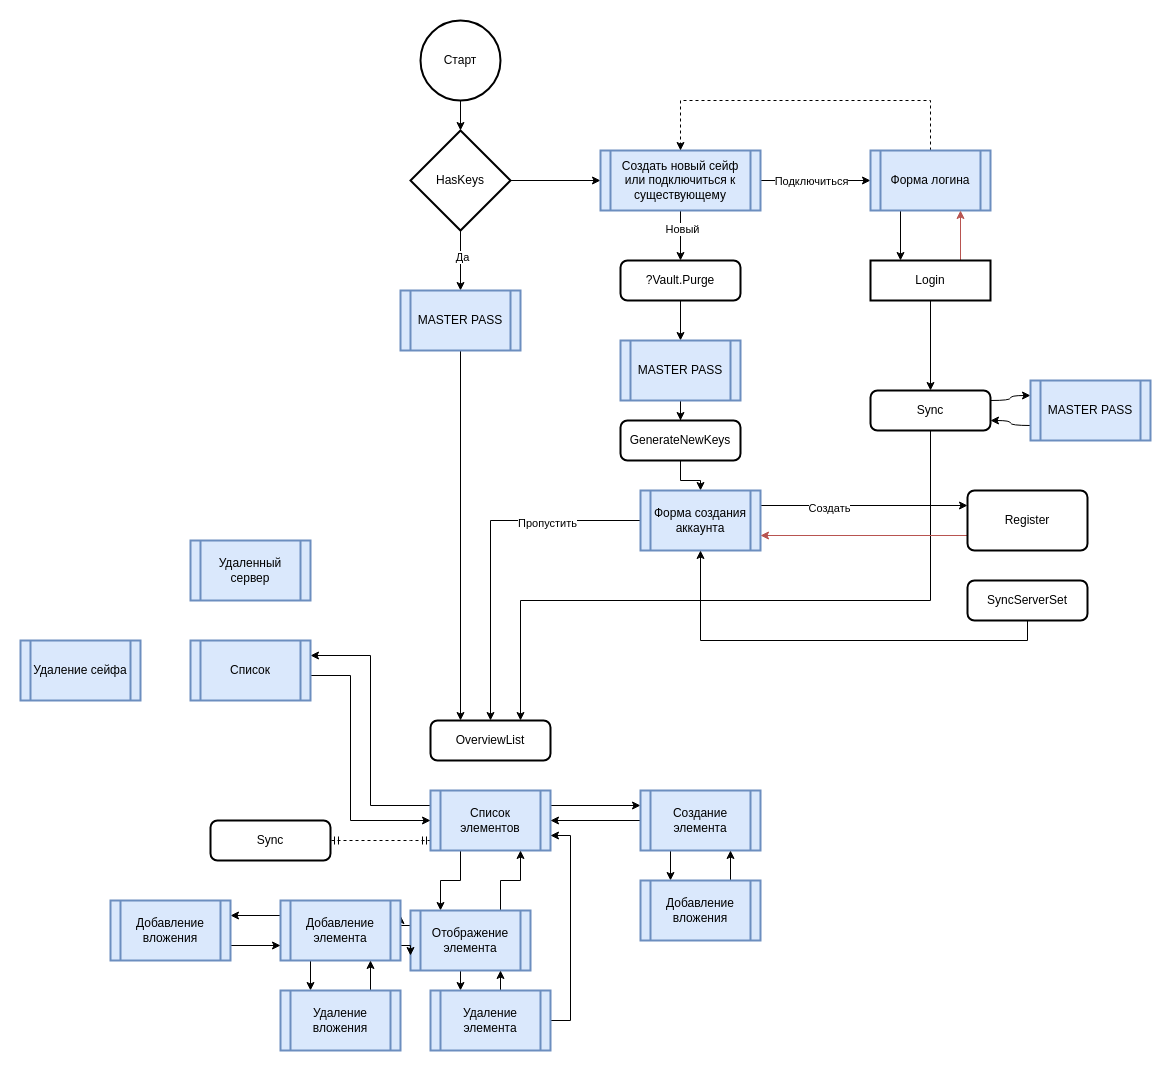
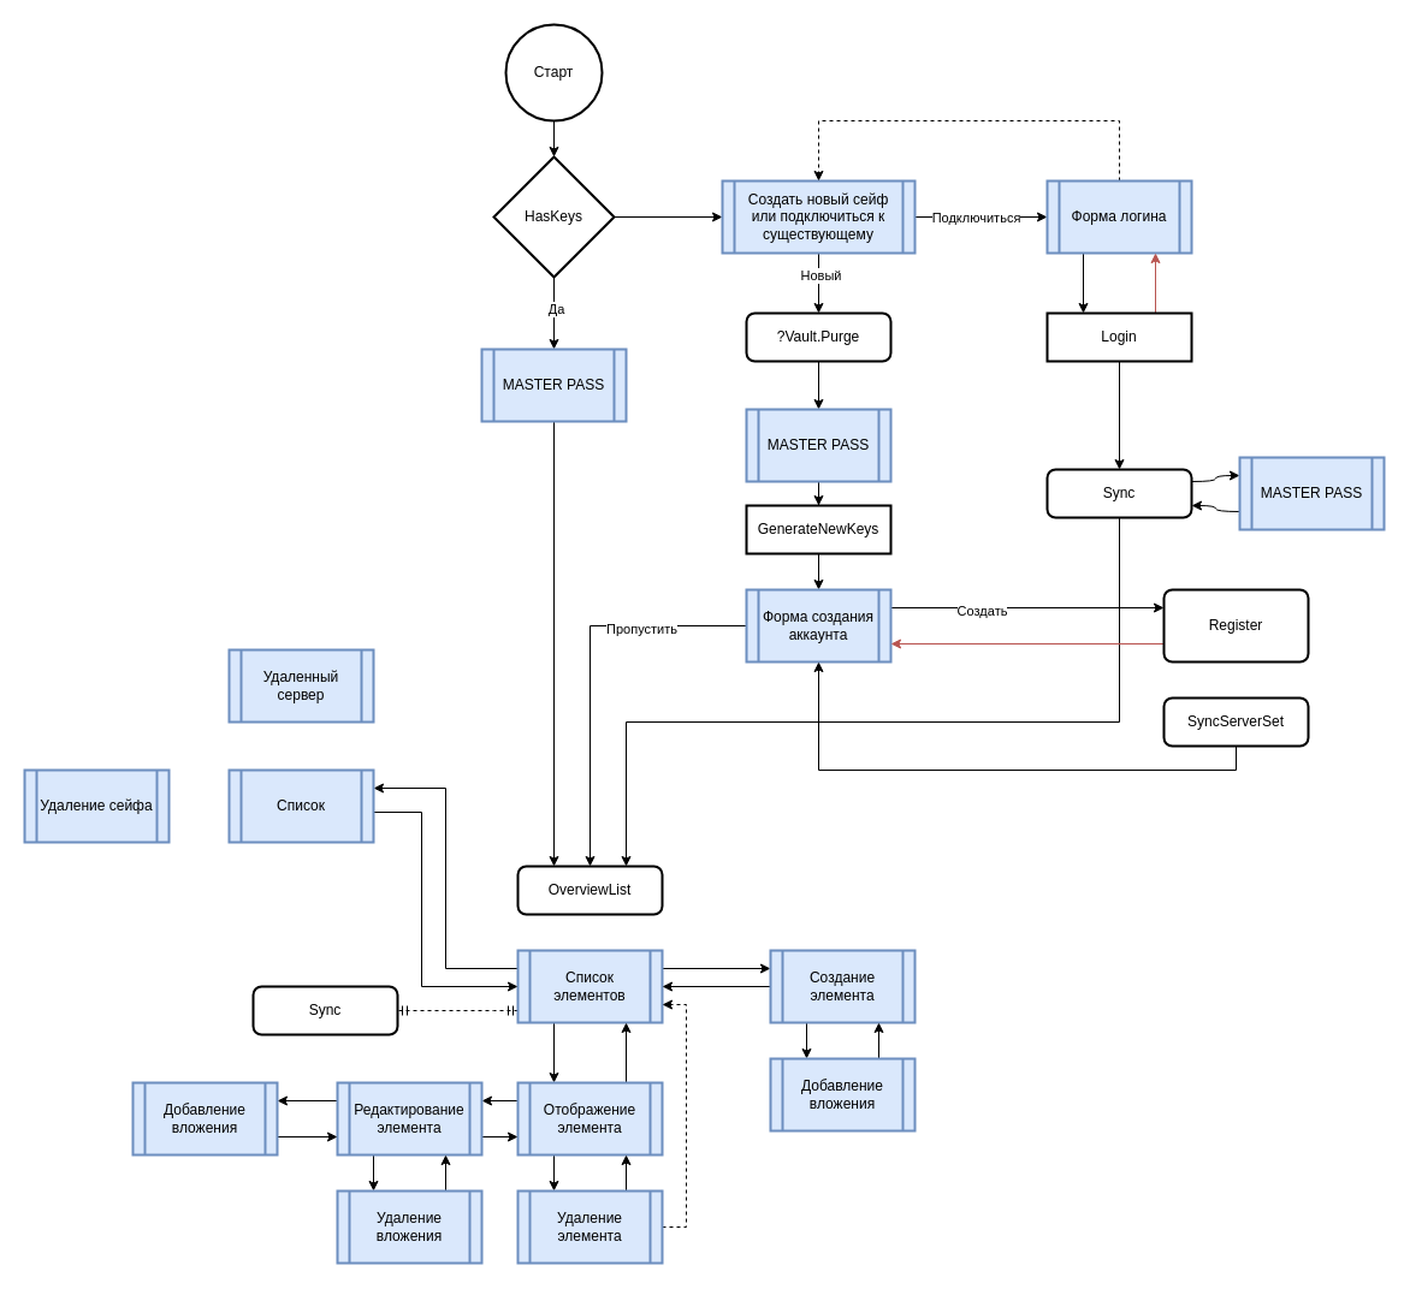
  <mxCell id="0" />
  <mxCell id="1" parent="0" />
  <mxCell id="2" style="edgeStyle=orthogonalEdgeStyle;rounded=0;orthogonalLoop=1;jettySize=auto;html=1;entryX=0.5;entryY=0;entryDx=0;entryDy=0;entryPerimeter=0;" edge="1" parent="1" source="3" target="7"><mxGeometry relative="1" as="geometry" /></mxCell>
  <mxCell id="3" value="Старт" style="strokeWidth=2;html=1;shape=mxgraph.flowchart.start_2;whiteSpace=wrap;" vertex="1" parent="1"><mxGeometry x="420" y="20" width="80" height="80" as="geometry" /></mxCell>
  <mxCell id="4" style="edgeStyle=orthogonalEdgeStyle;rounded=0;orthogonalLoop=1;jettySize=auto;html=1;entryX=0.5;entryY=0;entryDx=0;entryDy=0;" edge="1" parent="1" source="7" target="20"><mxGeometry relative="1" as="geometry" /></mxCell>
  <mxCell id="5" value="Да" style="edgeLabel;html=1;align=center;verticalAlign=middle;resizable=0;points=[];" vertex="1" connectable="0" parent="4"><mxGeometry x="-0.133" y="1" relative="1" as="geometry"><mxPoint as="offset" /></mxGeometry></mxCell>
  <mxCell id="6" style="edgeStyle=orthogonalEdgeStyle;rounded=0;orthogonalLoop=1;jettySize=auto;html=1;entryX=0;entryY=0.5;entryDx=0;entryDy=0;" edge="1" parent="1" source="7" target="12"><mxGeometry relative="1" as="geometry" /></mxCell>
  <mxCell id="7" value="HasKeys" style="strokeWidth=2;html=1;shape=mxgraph.flowchart.decision;whiteSpace=wrap;" vertex="1" parent="1"><mxGeometry x="410" y="130" width="100" height="100" as="geometry" /></mxCell>
  <mxCell id="8" style="edgeStyle=orthogonalEdgeStyle;rounded=0;orthogonalLoop=1;jettySize=auto;html=1;" edge="1" parent="1" source="12"><mxGeometry relative="1" as="geometry"><mxPoint x="680" y="260" as="targetPoint" /></mxGeometry></mxCell>
  <mxCell id="9" value="Новый" style="edgeLabel;html=1;align=center;verticalAlign=middle;resizable=0;points=[];" vertex="1" connectable="0" parent="8"><mxGeometry x="-0.276" y="1" relative="1" as="geometry"><mxPoint as="offset" /></mxGeometry></mxCell>
  <mxCell id="10" style="edgeStyle=orthogonalEdgeStyle;rounded=0;orthogonalLoop=1;jettySize=auto;html=1;" edge="1" parent="1" source="12" target="25"><mxGeometry relative="1" as="geometry" /></mxCell>
  <mxCell id="11" value="Подключиться" style="edgeLabel;html=1;align=center;verticalAlign=middle;resizable=0;points=[];" vertex="1" connectable="0" parent="10"><mxGeometry x="-0.208" relative="1" as="geometry"><mxPoint x="6" as="offset" /></mxGeometry></mxCell>
  <mxCell id="12" value="Создать новый сейф или подключиться к существующему" style="shape=process;whiteSpace=wrap;html=1;backgroundOutline=1;strokeWidth=2;fillColor=#dae8fc;strokeColor=#6c8ebf;size=0.062;" vertex="1" parent="1"><mxGeometry x="600" y="150" width="160" height="60" as="geometry" /></mxCell>
  <mxCell id="13" style="edgeStyle=orthogonalEdgeStyle;rounded=0;orthogonalLoop=1;jettySize=auto;html=1;entryX=0.5;entryY=0;entryDx=0;entryDy=0;" edge="1" parent="1" source="14" target="16"><mxGeometry relative="1" as="geometry" /></mxCell>
  <mxCell id="14" value="?Vault.Purge" style="rounded=1;whiteSpace=wrap;html=1;absoluteArcSize=1;arcSize=14;strokeWidth=2;" vertex="1" parent="1"><mxGeometry x="620" y="260" width="120" height="40" as="geometry" /></mxCell>
  <mxCell id="15" style="edgeStyle=orthogonalEdgeStyle;rounded=0;orthogonalLoop=1;jettySize=auto;html=1;entryX=0.5;entryY=0;entryDx=0;entryDy=0;" edge="1" parent="1" source="16" target="18"><mxGeometry relative="1" as="geometry" /></mxCell>
  <mxCell id="16" value="MASTER PASS" style="shape=process;whiteSpace=wrap;html=1;backgroundOutline=1;strokeWidth=2;fillColor=#dae8fc;strokeColor=#6c8ebf;size=0.083;" vertex="1" parent="1"><mxGeometry x="620" y="340" width="120" height="60" as="geometry" /></mxCell>
  <mxCell id="17" style="edgeStyle=orthogonalEdgeStyle;rounded=0;orthogonalLoop=1;jettySize=auto;html=1;entryX=0.5;entryY=0;entryDx=0;entryDy=0;" edge="1" parent="1" source="18" target="35"><mxGeometry relative="1" as="geometry" /></mxCell>
- <mxCell id="18" value="GenerateNewKeys" style="rounded=1;whiteSpace=wrap;html=1;absoluteArcSize=1;arcSize=14;strokeWidth=2;" vertex="1" parent="1"><mxGeometry x="620" y="420" width="120" height="40" as="geometry" /></mxCell>
+ <mxCell id="18" value="GenerateNewKeys" style="whiteSpace=wrap;html=1;absoluteArcSize=1;arcSize=14;strokeWidth=2;rounded=0;" vertex="1" parent="1"><mxGeometry x="620" y="420" width="120" height="40" as="geometry" /></mxCell>
  <mxCell id="19" style="edgeStyle=orthogonalEdgeStyle;rounded=0;orthogonalLoop=1;jettySize=auto;html=1;entryX=0.25;entryY=0;entryDx=0;entryDy=0;" edge="1" parent="1" source="20" target="21"><mxGeometry relative="1" as="geometry" /></mxCell>
  <mxCell id="20" value="MASTER PASS" style="shape=process;whiteSpace=wrap;html=1;backgroundOutline=1;strokeWidth=2;fillColor=#dae8fc;strokeColor=#6c8ebf;size=0.083;" vertex="1" parent="1"><mxGeometry x="400" y="290" width="120" height="60" as="geometry" /></mxCell>
  <mxCell id="21" value="OverviewList" style="rounded=1;whiteSpace=wrap;html=1;absoluteArcSize=1;arcSize=14;strokeWidth=2;" vertex="1" parent="1"><mxGeometry x="430" y="720" width="120" height="40" as="geometry" /></mxCell>
  <mxCell id="22" style="edgeStyle=orthogonalEdgeStyle;orthogonalLoop=1;jettySize=auto;html=1;entryX=0.5;entryY=0;entryDx=0;entryDy=0;exitX=0.5;exitY=0;exitDx=0;exitDy=0;dashed=1;rounded=0;" edge="1" parent="1" source="25" target="12"><mxGeometry relative="1" as="geometry"><Array as="points"><mxPoint x="930" y="100" /><mxPoint x="680" y="100" /></Array></mxGeometry></mxCell>
  <mxCell id="23" style="edgeStyle=orthogonalEdgeStyle;rounded=0;orthogonalLoop=1;jettySize=auto;html=1;entryX=0.5;entryY=0;entryDx=0;entryDy=0;exitX=0.5;exitY=1;exitDx=0;exitDy=0;" edge="1" parent="1" source="40" target="28"><mxGeometry relative="1" as="geometry"><mxPoint x="930" y="320" as="sourcePoint" /></mxGeometry></mxCell>
  <mxCell id="24" style="edgeStyle=orthogonalEdgeStyle;rounded=0;orthogonalLoop=1;jettySize=auto;html=1;exitX=0.25;exitY=1;exitDx=0;exitDy=0;entryX=0.25;entryY=0;entryDx=0;entryDy=0;" edge="1" parent="1" source="25" target="40"><mxGeometry relative="1" as="geometry" /></mxCell>
  <mxCell id="25" value="Форма логина" style="shape=process;whiteSpace=wrap;html=1;backgroundOutline=1;strokeWidth=2;fillColor=#dae8fc;strokeColor=#6c8ebf;size=0.083;" vertex="1" parent="1"><mxGeometry x="870" y="150" width="120" height="60" as="geometry" /></mxCell>
  <mxCell id="26" style="edgeStyle=orthogonalEdgeStyle;curved=1;orthogonalLoop=1;jettySize=auto;html=1;exitX=1;exitY=0.25;exitDx=0;exitDy=0;entryX=0;entryY=0.25;entryDx=0;entryDy=0;" edge="1" parent="1" source="28" target="30"><mxGeometry relative="1" as="geometry" /></mxCell>
  <mxCell id="27" style="edgeStyle=orthogonalEdgeStyle;rounded=0;orthogonalLoop=1;jettySize=auto;html=1;entryX=0.75;entryY=0;entryDx=0;entryDy=0;exitX=0.5;exitY=1;exitDx=0;exitDy=0;" edge="1" parent="1" source="28" target="21"><mxGeometry relative="1" as="geometry"><Array as="points"><mxPoint x="930" y="600" /><mxPoint x="520" y="600" /></Array></mxGeometry></mxCell>
  <mxCell id="28" value="Sync" style="rounded=1;whiteSpace=wrap;html=1;absoluteArcSize=1;arcSize=14;strokeWidth=2;" vertex="1" parent="1"><mxGeometry x="870" y="390" width="120" height="40" as="geometry" /></mxCell>
  <mxCell id="29" style="edgeStyle=orthogonalEdgeStyle;curved=1;orthogonalLoop=1;jettySize=auto;html=1;exitX=0;exitY=0.75;exitDx=0;exitDy=0;entryX=1;entryY=0.75;entryDx=0;entryDy=0;" edge="1" parent="1" source="30" target="28"><mxGeometry relative="1" as="geometry" /></mxCell>
  <mxCell id="30" value="MASTER PASS" style="shape=process;whiteSpace=wrap;html=1;backgroundOutline=1;strokeWidth=2;fillColor=#dae8fc;strokeColor=#6c8ebf;size=0.083;" vertex="1" parent="1"><mxGeometry x="1030" y="380" width="120" height="60" as="geometry" /></mxCell>
  <mxCell id="31" style="edgeStyle=orthogonalEdgeStyle;rounded=0;orthogonalLoop=1;jettySize=auto;html=1;entryX=0.5;entryY=0;entryDx=0;entryDy=0;" edge="1" parent="1" source="35" target="21"><mxGeometry relative="1" as="geometry" /></mxCell>
  <mxCell id="32" value="Пропустить" style="edgeLabel;html=1;align=center;verticalAlign=middle;resizable=0;points=[];" vertex="1" connectable="0" parent="31"><mxGeometry x="-0.465" y="2" relative="1" as="geometry"><mxPoint as="offset" /></mxGeometry></mxCell>
  <mxCell id="33" style="edgeStyle=orthogonalEdgeStyle;rounded=0;orthogonalLoop=1;jettySize=auto;html=1;entryX=0;entryY=0.25;entryDx=0;entryDy=0;exitX=1;exitY=0.25;exitDx=0;exitDy=0;" edge="1" parent="1" source="35" target="37"><mxGeometry relative="1" as="geometry"><mxPoint x="970" y="510" as="targetPoint" /></mxGeometry></mxCell>
  <mxCell id="34" value="Создать" style="edgeLabel;html=1;align=center;verticalAlign=middle;resizable=0;points=[];" vertex="1" connectable="0" parent="33"><mxGeometry x="-0.339" y="-2" relative="1" as="geometry"><mxPoint as="offset" /></mxGeometry></mxCell>
- <mxCell id="35" value="Форма создания аккаунта" style="shape=process;whiteSpace=wrap;html=1;backgroundOutline=1;strokeWidth=2;fillColor=#dae8fc;strokeColor=#6c8ebf;size=0.083;" vertex="1" parent="1"><mxGeometry x="640" y="490" width="120" height="60" as="geometry" /></mxCell>
+ <mxCell id="35" value="Форма создания аккаунта" style="shape=process;whiteSpace=wrap;html=1;backgroundOutline=1;strokeWidth=2;fillColor=#dae8fc;strokeColor=#6c8ebf;size=0.083;" vertex="1" parent="1"><mxGeometry x="620" y="490" width="120" height="60" as="geometry" /></mxCell>
  <mxCell id="36" style="edgeStyle=orthogonalEdgeStyle;rounded=0;orthogonalLoop=1;jettySize=auto;html=1;exitX=0;exitY=0.75;exitDx=0;exitDy=0;entryX=1;entryY=0.75;entryDx=0;entryDy=0;fillColor=#f8cecc;strokeColor=#b85450;" edge="1" parent="1" source="37" target="35"><mxGeometry relative="1" as="geometry" /></mxCell>
  <mxCell id="37" value="Register" style="rounded=1;whiteSpace=wrap;html=1;absoluteArcSize=1;arcSize=14;strokeWidth=2;" vertex="1" parent="1"><mxGeometry x="967" y="490" width="120" height="60" as="geometry" /></mxCell>
  <mxCell id="38" style="edgeStyle=orthogonalEdgeStyle;rounded=0;orthogonalLoop=1;jettySize=auto;html=1;exitX=0.5;exitY=1;exitDx=0;exitDy=0;" edge="1" parent="1" source="41" target="35"><mxGeometry relative="1" as="geometry"><mxPoint x="1027" y="680" as="sourcePoint" /></mxGeometry></mxCell>
  <mxCell id="39" style="edgeStyle=orthogonalEdgeStyle;rounded=0;orthogonalLoop=1;jettySize=auto;html=1;exitX=0.75;exitY=0;exitDx=0;exitDy=0;entryX=0.75;entryY=1;entryDx=0;entryDy=0;fillColor=#f8cecc;strokeColor=#b85450;" edge="1" parent="1" source="40" target="25"><mxGeometry relative="1" as="geometry" /></mxCell>
  <mxCell id="40" value="Login" style="whiteSpace=wrap;html=1;absoluteArcSize=1;arcSize=14;strokeWidth=2;rounded=0;" vertex="1" parent="1"><mxGeometry x="870" y="260" width="120" height="40" as="geometry" /></mxCell>
  <mxCell id="41" value="SyncServerSet" style="rounded=1;whiteSpace=wrap;html=1;absoluteArcSize=1;arcSize=14;strokeWidth=2;" vertex="1" parent="1"><mxGeometry x="967" y="580" width="120" height="40" as="geometry" /></mxCell>
  <mxCell id="42" value="Sync" style="rounded=1;whiteSpace=wrap;html=1;absoluteArcSize=1;arcSize=14;strokeWidth=2;" vertex="1" parent="1"><mxGeometry x="210" y="820" width="120" height="40" as="geometry" /></mxCell>
  <mxCell id="43" style="edgeStyle=orthogonalEdgeStyle;rounded=0;orthogonalLoop=1;jettySize=auto;html=1;entryX=1;entryY=0.5;entryDx=0;entryDy=0;startArrow=ERmandOne;startFill=0;endArrow=ERmandOne;endFill=0;dashed=1;" edge="1" parent="1" source="47" target="42"><mxGeometry relative="1" as="geometry"><Array as="points"><mxPoint x="410" y="840" /><mxPoint x="410" y="840" /></Array></mxGeometry></mxCell>
  <mxCell id="44" style="edgeStyle=orthogonalEdgeStyle;rounded=0;orthogonalLoop=1;jettySize=auto;html=1;startArrow=none;startFill=0;endArrow=classic;endFill=1;exitX=0.25;exitY=1;exitDx=0;exitDy=0;entryX=0.25;entryY=0;entryDx=0;entryDy=0;" edge="1" parent="1" source="47" target="51"><mxGeometry relative="1" as="geometry" /></mxCell>
  <mxCell id="45" style="edgeStyle=orthogonalEdgeStyle;rounded=0;orthogonalLoop=1;jettySize=auto;html=1;exitX=1;exitY=0.25;exitDx=0;exitDy=0;entryX=0;entryY=0.25;entryDx=0;entryDy=0;startArrow=none;startFill=0;endArrow=classic;endFill=1;" edge="1" parent="1" source="47" target="61"><mxGeometry relative="1" as="geometry" /></mxCell>
  <mxCell id="46" style="edgeStyle=orthogonalEdgeStyle;rounded=0;orthogonalLoop=1;jettySize=auto;html=1;exitX=0;exitY=0.25;exitDx=0;exitDy=0;entryX=1;entryY=0.25;entryDx=0;entryDy=0;startArrow=none;startFill=0;endArrow=classic;endFill=1;" edge="1" parent="1" source="47" target="69"><mxGeometry relative="1" as="geometry" /></mxCell>
  <mxCell id="47" value="Список элементов" style="shape=process;whiteSpace=wrap;html=1;backgroundOutline=1;strokeWidth=2;fillColor=#dae8fc;strokeColor=#6c8ebf;size=0.083;" vertex="1" parent="1"><mxGeometry x="430" y="790" width="120" height="60" as="geometry" /></mxCell>
  <mxCell id="48" style="edgeStyle=orthogonalEdgeStyle;rounded=0;orthogonalLoop=1;jettySize=auto;html=1;entryX=1;entryY=0.25;entryDx=0;entryDy=0;startArrow=none;startFill=0;endArrow=classic;endFill=1;exitX=0;exitY=0.25;exitDx=0;exitDy=0;" edge="1" parent="1" source="51" target="55"><mxGeometry relative="1" as="geometry" /></mxCell>
  <mxCell id="49" style="edgeStyle=orthogonalEdgeStyle;rounded=0;orthogonalLoop=1;jettySize=auto;html=1;exitX=0.25;exitY=1;exitDx=0;exitDy=0;entryX=0.25;entryY=0;entryDx=0;entryDy=0;startArrow=none;startFill=0;endArrow=classic;endFill=1;" edge="1" parent="1" source="51" target="58"><mxGeometry relative="1" as="geometry" /></mxCell>
  <mxCell id="50" style="edgeStyle=orthogonalEdgeStyle;rounded=0;orthogonalLoop=1;jettySize=auto;html=1;exitX=0.75;exitY=0;exitDx=0;exitDy=0;entryX=0.75;entryY=1;entryDx=0;entryDy=0;startArrow=none;startFill=0;endArrow=classic;endFill=1;" edge="1" parent="1" source="51" target="47"><mxGeometry relative="1" as="geometry" /></mxCell>
- <mxCell id="51" value="Отображение элемента" style="shape=process;whiteSpace=wrap;html=1;backgroundOutline=1;strokeWidth=2;fillColor=#dae8fc;strokeColor=#6c8ebf;size=0.083;" vertex="1" parent="1"><mxGeometry x="410" y="910" width="120" height="60" as="geometry" /></mxCell>
+ <mxCell id="51" value="Отображение элемента" style="shape=process;whiteSpace=wrap;html=1;backgroundOutline=1;strokeWidth=2;fillColor=#dae8fc;strokeColor=#6c8ebf;size=0.083;" vertex="1" parent="1"><mxGeometry x="430" y="900" width="120" height="60" as="geometry" /></mxCell>
  <mxCell id="52" style="edgeStyle=orthogonalEdgeStyle;rounded=0;orthogonalLoop=1;jettySize=auto;html=1;exitX=1;exitY=0.75;exitDx=0;exitDy=0;entryX=0;entryY=0.75;entryDx=0;entryDy=0;startArrow=none;startFill=0;endArrow=classic;endFill=1;" edge="1" parent="1" source="55" target="51"><mxGeometry relative="1" as="geometry" /></mxCell>
  <mxCell id="53" style="edgeStyle=orthogonalEdgeStyle;rounded=0;orthogonalLoop=1;jettySize=auto;html=1;exitX=0;exitY=0.25;exitDx=0;exitDy=0;entryX=1;entryY=0.25;entryDx=0;entryDy=0;startArrow=none;startFill=0;endArrow=classic;endFill=1;" edge="1" parent="1" source="55" target="63"><mxGeometry relative="1" as="geometry" /></mxCell>
  <mxCell id="54" style="edgeStyle=orthogonalEdgeStyle;rounded=0;orthogonalLoop=1;jettySize=auto;html=1;exitX=0.25;exitY=1;exitDx=0;exitDy=0;entryX=0.25;entryY=0;entryDx=0;entryDy=0;startArrow=none;startFill=0;endArrow=classic;endFill=1;" edge="1" parent="1" source="55" target="65"><mxGeometry relative="1" as="geometry" /></mxCell>
- <mxCell id="55" value="Добавление элемента" style="shape=process;whiteSpace=wrap;html=1;backgroundOutline=1;strokeWidth=2;fillColor=#dae8fc;strokeColor=#6c8ebf;size=0.083;" vertex="1" parent="1"><mxGeometry x="280" y="900" width="120" height="60" as="geometry" /></mxCell>
+ <mxCell id="55" value="Редактирование элемента" style="shape=process;whiteSpace=wrap;html=1;backgroundOutline=1;strokeWidth=2;fillColor=#dae8fc;strokeColor=#6c8ebf;size=0.083;" vertex="1" parent="1"><mxGeometry x="280" y="900" width="120" height="60" as="geometry" /></mxCell>
  <mxCell id="56" style="edgeStyle=orthogonalEdgeStyle;rounded=0;orthogonalLoop=1;jettySize=auto;html=1;exitX=0.75;exitY=0;exitDx=0;exitDy=0;entryX=0.75;entryY=1;entryDx=0;entryDy=0;startArrow=none;startFill=0;endArrow=classic;endFill=1;" edge="1" parent="1" source="58" target="51"><mxGeometry relative="1" as="geometry" /></mxCell>
- <mxCell id="57" style="edgeStyle=orthogonalEdgeStyle;rounded=0;orthogonalLoop=1;jettySize=auto;html=1;entryX=1;entryY=0.75;entryDx=0;entryDy=0;startArrow=none;startFill=0;endArrow=classic;endFill=1;" edge="1" parent="1" source="58" target="47"><mxGeometry relative="1" as="geometry"><Array as="points"><mxPoint x="570" y="1020" /><mxPoint x="570" y="835" /></Array></mxGeometry></mxCell>
+ <mxCell id="57" style="edgeStyle=orthogonalEdgeStyle;rounded=0;orthogonalLoop=1;jettySize=auto;html=1;entryX=1;entryY=0.75;entryDx=0;entryDy=0;startArrow=none;startFill=0;endArrow=classic;endFill=1;dashed=1;" edge="1" parent="1" source="58" target="47"><mxGeometry relative="1" as="geometry"><Array as="points"><mxPoint x="570" y="1020" /><mxPoint x="570" y="835" /></Array></mxGeometry></mxCell>
  <mxCell id="58" value="Удаление элемента" style="shape=process;whiteSpace=wrap;html=1;backgroundOutline=1;strokeWidth=2;fillColor=#dae8fc;strokeColor=#6c8ebf;size=0.083;" vertex="1" parent="1"><mxGeometry x="430" y="990" width="120" height="60" as="geometry" /></mxCell>
  <mxCell id="59" style="edgeStyle=orthogonalEdgeStyle;rounded=0;orthogonalLoop=1;jettySize=auto;html=1;startArrow=none;startFill=0;endArrow=classic;endFill=1;" edge="1" parent="1" source="61" target="47"><mxGeometry relative="1" as="geometry" /></mxCell>
  <mxCell id="60" style="edgeStyle=orthogonalEdgeStyle;rounded=0;orthogonalLoop=1;jettySize=auto;html=1;exitX=0.25;exitY=1;exitDx=0;exitDy=0;entryX=0.25;entryY=0;entryDx=0;entryDy=0;startArrow=none;startFill=0;endArrow=classic;endFill=1;" edge="1" parent="1" source="61" target="67"><mxGeometry relative="1" as="geometry" /></mxCell>
  <mxCell id="61" value="Создание элемента" style="shape=process;whiteSpace=wrap;html=1;backgroundOutline=1;strokeWidth=2;fillColor=#dae8fc;strokeColor=#6c8ebf;size=0.083;" vertex="1" parent="1"><mxGeometry x="640" y="790" width="120" height="60" as="geometry" /></mxCell>
  <mxCell id="62" style="edgeStyle=orthogonalEdgeStyle;rounded=0;orthogonalLoop=1;jettySize=auto;html=1;exitX=1;exitY=0.75;exitDx=0;exitDy=0;entryX=0;entryY=0.75;entryDx=0;entryDy=0;startArrow=none;startFill=0;endArrow=classic;endFill=1;" edge="1" parent="1" source="63" target="55"><mxGeometry relative="1" as="geometry" /></mxCell>
  <mxCell id="63" value="Добавление вложения" style="shape=process;whiteSpace=wrap;html=1;backgroundOutline=1;strokeWidth=2;fillColor=#dae8fc;strokeColor=#6c8ebf;size=0.083;" vertex="1" parent="1"><mxGeometry x="110" y="900" width="120" height="60" as="geometry" /></mxCell>
  <mxCell id="64" style="edgeStyle=orthogonalEdgeStyle;rounded=0;orthogonalLoop=1;jettySize=auto;html=1;exitX=0.75;exitY=0;exitDx=0;exitDy=0;entryX=0.75;entryY=1;entryDx=0;entryDy=0;startArrow=none;startFill=0;endArrow=classic;endFill=1;" edge="1" parent="1" source="65" target="55"><mxGeometry relative="1" as="geometry" /></mxCell>
  <mxCell id="65" value="Удаление вложения" style="shape=process;whiteSpace=wrap;html=1;backgroundOutline=1;strokeWidth=2;fillColor=#dae8fc;strokeColor=#6c8ebf;size=0.083;" vertex="1" parent="1"><mxGeometry x="280" y="990" width="120" height="60" as="geometry" /></mxCell>
  <mxCell id="66" style="edgeStyle=orthogonalEdgeStyle;rounded=0;orthogonalLoop=1;jettySize=auto;html=1;exitX=0.75;exitY=0;exitDx=0;exitDy=0;entryX=0.75;entryY=1;entryDx=0;entryDy=0;startArrow=none;startFill=0;endArrow=classic;endFill=1;" edge="1" parent="1" source="67" target="61"><mxGeometry relative="1" as="geometry" /></mxCell>
  <mxCell id="67" value="Добавление вложения" style="shape=process;whiteSpace=wrap;html=1;backgroundOutline=1;strokeWidth=2;fillColor=#dae8fc;strokeColor=#6c8ebf;size=0.083;" vertex="1" parent="1"><mxGeometry x="640" y="880" width="120" height="60" as="geometry" /></mxCell>
  <mxCell id="68" style="edgeStyle=orthogonalEdgeStyle;rounded=0;orthogonalLoop=1;jettySize=auto;html=1;exitX=1;exitY=0.75;exitDx=0;exitDy=0;entryX=0;entryY=0.5;entryDx=0;entryDy=0;startArrow=none;startFill=0;endArrow=classic;endFill=1;" edge="1" parent="1" source="69" target="47"><mxGeometry relative="1" as="geometry"><Array as="points"><mxPoint x="310" y="675" /><mxPoint x="350" y="675" /><mxPoint x="350" y="820" /></Array></mxGeometry></mxCell>
  <mxCell id="69" value="Список" style="shape=process;whiteSpace=wrap;html=1;backgroundOutline=1;strokeWidth=2;fillColor=#dae8fc;strokeColor=#6c8ebf;size=0.083;" vertex="1" parent="1"><mxGeometry x="190" y="640" width="120" height="60" as="geometry" /></mxCell>
  <mxCell id="70" value="Удаление сейфа" style="shape=process;whiteSpace=wrap;html=1;backgroundOutline=1;strokeWidth=2;fillColor=#dae8fc;strokeColor=#6c8ebf;size=0.083;" vertex="1" parent="1"><mxGeometry x="20" y="640" width="120" height="60" as="geometry" /></mxCell>
  <mxCell id="71" value="Удаленный сервер" style="shape=process;whiteSpace=wrap;html=1;backgroundOutline=1;strokeWidth=2;fillColor=#dae8fc;strokeColor=#6c8ebf;size=0.083;" vertex="1" parent="1"><mxGeometry x="190" y="540" width="120" height="60" as="geometry" /></mxCell>
